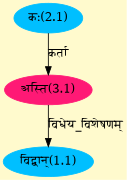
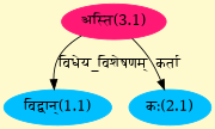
  digraph {
    bgcolor=lemonchiffon1
    compound=true
    rankdir=BT
    node [color="#00BFFF" style=filled]
    edge [dir=back]
    n1 [label="विद्वान्(1.1)"]
    n2 [color="#FF1975" label="अस्ति(3.1)"]
    n3 [label="कः(2.1)"]
    n1 -> n2 [label="विधेय_विशेषणम्"]
-   n2 -> n3 [label="कर्ता"]
+   n3 -> n2 [label="कर्ता"]
  }
